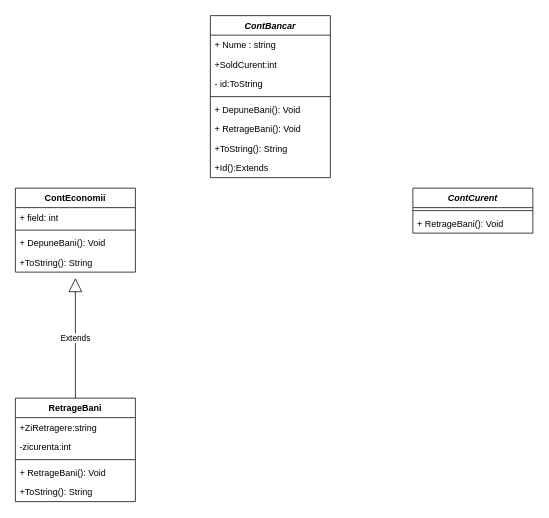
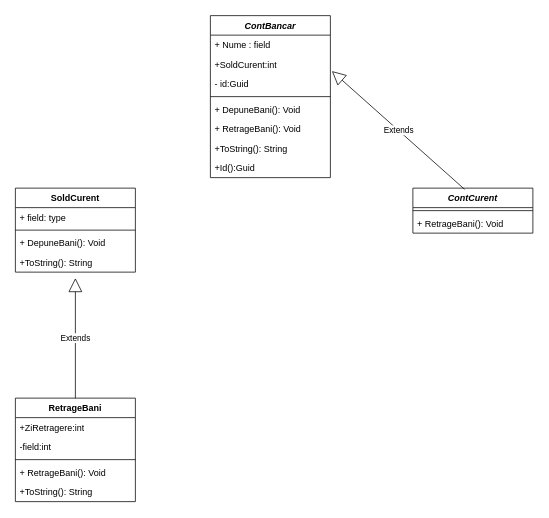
  <mxCell id="0" />
  <mxCell id="1" parent="0" />
  <mxCell id="2" value="&lt;i&gt;ContBancar&lt;/i&gt;" style="swimlane;fontStyle=1;align=center;verticalAlign=top;childLayout=stackLayout;horizontal=1;startSize=26;horizontalStack=0;resizeParent=1;resizeParentMax=0;resizeLast=0;collapsible=1;marginBottom=0;whiteSpace=wrap;html=1;" parent="1" vertex="1"><mxGeometry x="280" y="20" width="160" height="216" as="geometry" /></mxCell>
- <mxCell id="3" value="+ Nume : string" style="text;strokeColor=none;fillColor=none;align=left;verticalAlign=top;spacingLeft=4;spacingRight=4;overflow=hidden;rotatable=0;points=[[0,0.5],[1,0.5]];portConstraint=eastwest;whiteSpace=wrap;html=1;" parent="2" vertex="1"><mxGeometry y="26" width="160" height="26" as="geometry" /></mxCell>
+ <mxCell id="3" value="+ Nume : field" style="text;strokeColor=none;fillColor=none;align=left;verticalAlign=top;spacingLeft=4;spacingRight=4;overflow=hidden;rotatable=0;points=[[0,0.5],[1,0.5]];portConstraint=eastwest;whiteSpace=wrap;html=1;" parent="2" vertex="1"><mxGeometry y="26" width="160" height="26" as="geometry" /></mxCell>
  <mxCell id="4" value="+SoldCurent:int" style="text;strokeColor=none;fillColor=none;align=left;verticalAlign=top;spacingLeft=4;spacingRight=4;overflow=hidden;rotatable=0;points=[[0,0.5],[1,0.5]];portConstraint=eastwest;whiteSpace=wrap;html=1;" parent="2" vertex="1"><mxGeometry y="52" width="160" height="26" as="geometry" /></mxCell>
- <mxCell id="5" value="- id:ToString" style="text;strokeColor=none;fillColor=none;align=left;verticalAlign=top;spacingLeft=4;spacingRight=4;overflow=hidden;rotatable=0;points=[[0,0.5],[1,0.5]];portConstraint=eastwest;whiteSpace=wrap;html=1;" vertex="1" parent="2"><mxGeometry y="78" width="160" height="26" as="geometry" /></mxCell>
+ <mxCell id="5" value="- id:Guid" style="text;strokeColor=none;fillColor=none;align=left;verticalAlign=top;spacingLeft=4;spacingRight=4;overflow=hidden;rotatable=0;points=[[0,0.5],[1,0.5]];portConstraint=eastwest;whiteSpace=wrap;html=1;" vertex="1" parent="2"><mxGeometry y="78" width="160" height="26" as="geometry" /></mxCell>
  <mxCell id="6" value="" style="line;strokeWidth=1;fillColor=none;align=left;verticalAlign=middle;spacingTop=-1;spacingLeft=3;spacingRight=3;rotatable=0;labelPosition=right;points=[];portConstraint=eastwest;strokeColor=inherit;" parent="2" vertex="1"><mxGeometry y="104" width="160" height="8" as="geometry" /></mxCell>
  <mxCell id="7" value="+ DepuneBani(): Void" style="text;strokeColor=none;fillColor=none;align=left;verticalAlign=top;spacingLeft=4;spacingRight=4;overflow=hidden;rotatable=0;points=[[0,0.5],[1,0.5]];portConstraint=eastwest;whiteSpace=wrap;html=1;" parent="2" vertex="1"><mxGeometry y="112" width="160" height="26" as="geometry" /></mxCell>
  <mxCell id="8" value="+ RetrageBani(): Void" style="text;strokeColor=none;fillColor=none;align=left;verticalAlign=top;spacingLeft=4;spacingRight=4;overflow=hidden;rotatable=0;points=[[0,0.5],[1,0.5]];portConstraint=eastwest;whiteSpace=wrap;html=1;" vertex="1" parent="2"><mxGeometry y="138" width="160" height="26" as="geometry" /></mxCell>
  <mxCell id="9" value="+ToString(): String" style="text;strokeColor=none;fillColor=none;align=left;verticalAlign=top;spacingLeft=4;spacingRight=4;overflow=hidden;rotatable=0;points=[[0,0.5],[1,0.5]];portConstraint=eastwest;whiteSpace=wrap;html=1;" vertex="1" parent="2"><mxGeometry y="164" width="160" height="26" as="geometry" /></mxCell>
- <mxCell id="10" value="+Id():Extends" style="text;strokeColor=none;fillColor=none;align=left;verticalAlign=top;spacingLeft=4;spacingRight=4;overflow=hidden;rotatable=0;points=[[0,0.5],[1,0.5]];portConstraint=eastwest;whiteSpace=wrap;html=1;" parent="2" vertex="1"><mxGeometry y="190" width="160" height="26" as="geometry" /></mxCell>
- <mxCell id="11" value="ContEconomii" style="swimlane;fontStyle=1;align=center;verticalAlign=top;childLayout=stackLayout;horizontal=1;startSize=26;horizontalStack=0;resizeParent=1;resizeParentMax=0;resizeLast=0;collapsible=1;marginBottom=0;whiteSpace=wrap;html=1;" parent="1" vertex="1"><mxGeometry x="20" y="250" width="160" height="112" as="geometry" /></mxCell>
- <mxCell id="12" value="+ field: int" style="text;strokeColor=none;fillColor=none;align=left;verticalAlign=top;spacingLeft=4;spacingRight=4;overflow=hidden;rotatable=0;points=[[0,0.5],[1,0.5]];portConstraint=eastwest;whiteSpace=wrap;html=1;" parent="11" vertex="1"><mxGeometry y="26" width="160" height="26" as="geometry" /></mxCell>
+ <mxCell id="10" value="+Id():Guid" style="text;strokeColor=none;fillColor=none;align=left;verticalAlign=top;spacingLeft=4;spacingRight=4;overflow=hidden;rotatable=0;points=[[0,0.5],[1,0.5]];portConstraint=eastwest;whiteSpace=wrap;html=1;" parent="2" vertex="1"><mxGeometry y="190" width="160" height="26" as="geometry" /></mxCell>
+ <mxCell id="11" value="SoldCurent" style="swimlane;fontStyle=1;align=center;verticalAlign=top;childLayout=stackLayout;horizontal=1;startSize=26;horizontalStack=0;resizeParent=1;resizeParentMax=0;resizeLast=0;collapsible=1;marginBottom=0;whiteSpace=wrap;html=1;" parent="1" vertex="1"><mxGeometry x="20" y="250" width="160" height="112" as="geometry" /></mxCell>
+ <mxCell id="12" value="+ field: type" style="text;strokeColor=none;fillColor=none;align=left;verticalAlign=top;spacingLeft=4;spacingRight=4;overflow=hidden;rotatable=0;points=[[0,0.5],[1,0.5]];portConstraint=eastwest;whiteSpace=wrap;html=1;" parent="11" vertex="1"><mxGeometry y="26" width="160" height="26" as="geometry" /></mxCell>
  <mxCell id="13" value="" style="line;strokeWidth=1;fillColor=none;align=left;verticalAlign=middle;spacingTop=-1;spacingLeft=3;spacingRight=3;rotatable=0;labelPosition=right;points=[];portConstraint=eastwest;strokeColor=inherit;" parent="11" vertex="1"><mxGeometry y="52" width="160" height="8" as="geometry" /></mxCell>
  <mxCell id="14" value="&lt;span style=&quot;border-color: var(--border-color);&quot;&gt;+ DepuneBani(): Void&lt;/span&gt;" style="text;strokeColor=none;fillColor=none;align=left;verticalAlign=top;spacingLeft=4;spacingRight=4;overflow=hidden;rotatable=0;points=[[0,0.5],[1,0.5]];portConstraint=eastwest;whiteSpace=wrap;html=1;" parent="11" vertex="1"><mxGeometry y="60" width="160" height="26" as="geometry" /></mxCell>
  <mxCell id="15" value="+ToString(): String" style="text;strokeColor=none;fillColor=none;align=left;verticalAlign=top;spacingLeft=4;spacingRight=4;overflow=hidden;rotatable=0;points=[[0,0.5],[1,0.5]];portConstraint=eastwest;whiteSpace=wrap;html=1;" vertex="1" parent="11"><mxGeometry y="86" width="160" height="26" as="geometry" /></mxCell>
  <mxCell id="16" value="RetrageBani" style="swimlane;fontStyle=1;align=center;verticalAlign=top;childLayout=stackLayout;horizontal=1;startSize=26;horizontalStack=0;resizeParent=1;resizeParentMax=0;resizeLast=0;collapsible=1;marginBottom=0;whiteSpace=wrap;html=1;" parent="1" vertex="1"><mxGeometry x="20" y="530" width="160" height="138" as="geometry" /></mxCell>
- <mxCell id="17" value="+ZiRetragere:string" style="text;strokeColor=none;fillColor=none;align=left;verticalAlign=top;spacingLeft=4;spacingRight=4;overflow=hidden;rotatable=0;points=[[0,0.5],[1,0.5]];portConstraint=eastwest;whiteSpace=wrap;html=1;" vertex="1" parent="16"><mxGeometry y="26" width="160" height="26" as="geometry" /></mxCell>
- <mxCell id="18" value="-zicurenta:int" style="text;strokeColor=none;fillColor=none;align=left;verticalAlign=top;spacingLeft=4;spacingRight=4;overflow=hidden;rotatable=0;points=[[0,0.5],[1,0.5]];portConstraint=eastwest;whiteSpace=wrap;html=1;" parent="16" vertex="1"><mxGeometry y="52" width="160" height="26" as="geometry" /></mxCell>
+ <mxCell id="17" value="+ZiRetragere:int" style="text;strokeColor=none;fillColor=none;align=left;verticalAlign=top;spacingLeft=4;spacingRight=4;overflow=hidden;rotatable=0;points=[[0,0.5],[1,0.5]];portConstraint=eastwest;whiteSpace=wrap;html=1;" vertex="1" parent="16"><mxGeometry y="26" width="160" height="26" as="geometry" /></mxCell>
+ <mxCell id="18" value="-field:int" style="text;strokeColor=none;fillColor=none;align=left;verticalAlign=top;spacingLeft=4;spacingRight=4;overflow=hidden;rotatable=0;points=[[0,0.5],[1,0.5]];portConstraint=eastwest;whiteSpace=wrap;html=1;" parent="16" vertex="1"><mxGeometry y="52" width="160" height="26" as="geometry" /></mxCell>
  <mxCell id="19" value="" style="line;strokeWidth=1;fillColor=none;align=left;verticalAlign=middle;spacingTop=-1;spacingLeft=3;spacingRight=3;rotatable=0;labelPosition=right;points=[];portConstraint=eastwest;strokeColor=inherit;" parent="16" vertex="1"><mxGeometry y="78" width="160" height="8" as="geometry" /></mxCell>
  <mxCell id="20" value="&lt;span style=&quot;border-color: var(--border-color);&quot;&gt;+ RetrageBani(): Void&lt;/span&gt;" style="text;strokeColor=none;fillColor=none;align=left;verticalAlign=top;spacingLeft=4;spacingRight=4;overflow=hidden;rotatable=0;points=[[0,0.5],[1,0.5]];portConstraint=eastwest;whiteSpace=wrap;html=1;" parent="16" vertex="1"><mxGeometry y="86" width="160" height="26" as="geometry" /></mxCell>
  <mxCell id="21" value="+ToString(): String" style="text;strokeColor=none;fillColor=none;align=left;verticalAlign=top;spacingLeft=4;spacingRight=4;overflow=hidden;rotatable=0;points=[[0,0.5],[1,0.5]];portConstraint=eastwest;whiteSpace=wrap;html=1;" vertex="1" parent="16"><mxGeometry y="112" width="160" height="26" as="geometry" /></mxCell>
  <mxCell id="22" value="&lt;i&gt;ContCurent&lt;/i&gt;" style="swimlane;fontStyle=1;align=center;verticalAlign=top;childLayout=stackLayout;horizontal=1;startSize=26;horizontalStack=0;resizeParent=1;resizeParentMax=0;resizeLast=0;collapsible=1;marginBottom=0;whiteSpace=wrap;html=1;" parent="1" vertex="1"><mxGeometry x="550" y="250" width="160" height="60" as="geometry" /></mxCell>
  <mxCell id="23" value="" style="line;strokeWidth=1;fillColor=none;align=left;verticalAlign=middle;spacingTop=-1;spacingLeft=3;spacingRight=3;rotatable=0;labelPosition=right;points=[];portConstraint=eastwest;strokeColor=inherit;" parent="22" vertex="1"><mxGeometry y="26" width="160" height="8" as="geometry" /></mxCell>
  <mxCell id="24" value="+ RetrageBani(): Void" style="text;strokeColor=none;fillColor=none;align=left;verticalAlign=top;spacingLeft=4;spacingRight=4;overflow=hidden;rotatable=0;points=[[0,0.5],[1,0.5]];portConstraint=eastwest;whiteSpace=wrap;html=1;" parent="22" vertex="1"><mxGeometry y="34" width="160" height="26" as="geometry" /></mxCell>
+ <mxCell id="25" value="Extends" style="endArrow=block;endSize=16;endFill=0;html=1;rounded=0;exitX=0.431;exitY=0.027;exitDx=0;exitDy=0;exitPerimeter=0;entryX=1.013;entryY=0.846;entryDx=0;entryDy=0;entryPerimeter=0;" parent="1" source="22" target="4" edge="1"><mxGeometry width="160" relative="1" as="geometry"><mxPoint x="530" y="150" as="sourcePoint" /><mxPoint x="680" y="60" as="targetPoint" /></mxGeometry></mxCell>
  <mxCell id="26" value="Extends" style="endArrow=block;endSize=16;endFill=0;html=1;rounded=0;exitX=0.5;exitY=0;exitDx=0;exitDy=0;" parent="1" source="16" edge="1"><mxGeometry width="160" relative="1" as="geometry"><mxPoint x="380" y="400" as="sourcePoint" /><mxPoint x="100" y="370" as="targetPoint" /></mxGeometry></mxCell>
